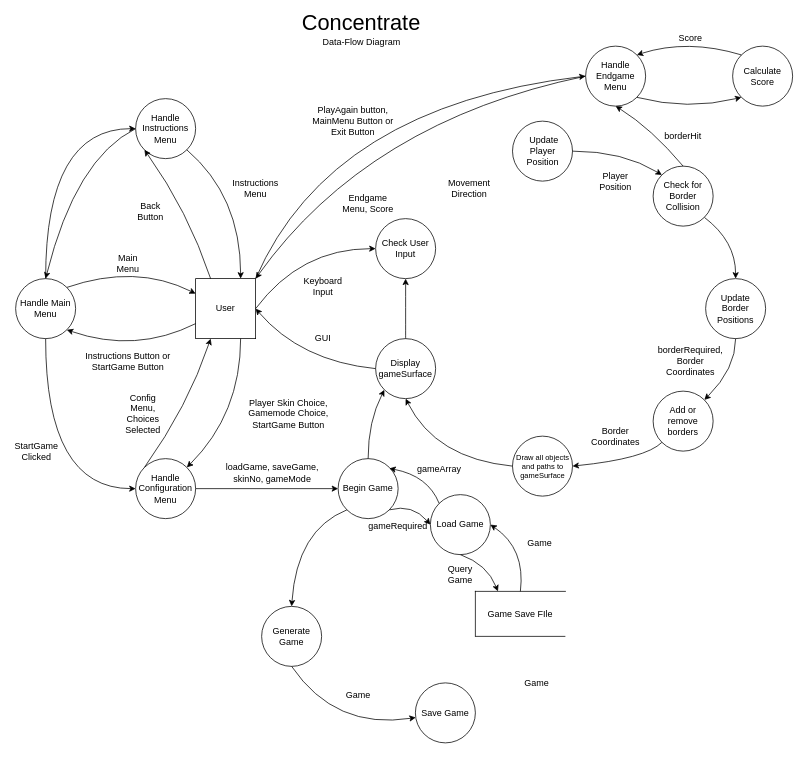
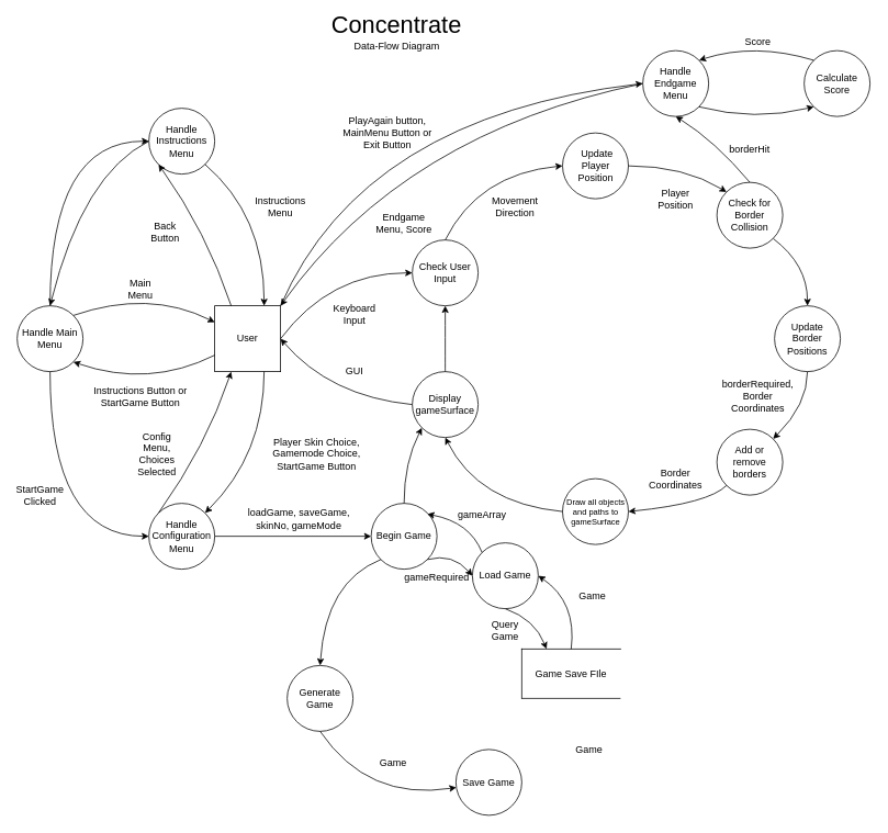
  <mxCell id="0" />
  <mxCell id="1" parent="0" />
  <mxCell id="2" value="User" style="whiteSpace=wrap;html=1;aspect=fixed;" parent="1" vertex="1"><mxGeometry x="260" y="371" width="80" height="80" as="geometry" /></mxCell>
  <mxCell id="3" value="Handle Instructions Menu" style="ellipse;whiteSpace=wrap;html=1;aspect=fixed;" parent="1" vertex="1"><mxGeometry x="180" y="131" width="80" height="80" as="geometry" /></mxCell>
  <mxCell id="4" value="" style="curved=1;endArrow=classic;html=1;exitX=1;exitY=0;exitDx=0;exitDy=0;entryX=0;entryY=0.25;entryDx=0;entryDy=0;" parent="1" source="9" target="2" edge="1"><mxGeometry width="50" height="50" relative="1" as="geometry"><mxPoint x="670" y="381" as="sourcePoint" /><mxPoint x="620" y="431" as="targetPoint" /><Array as="points"><mxPoint x="180" y="351" /></Array></mxGeometry></mxCell>
  <mxCell id="5" value="Instructions Button or StartGame Button" style="text;html=1;strokeColor=none;fillColor=none;align=center;verticalAlign=middle;whiteSpace=wrap;rounded=0;" parent="1" vertex="1"><mxGeometry x="95" y="471" width="150" height="20" as="geometry" /></mxCell>
  <mxCell id="6" value="" style="curved=1;endArrow=classic;html=1;exitX=1;exitY=1;exitDx=0;exitDy=0;entryX=0.75;entryY=0;entryDx=0;entryDy=0;" parent="1" source="3" target="2" edge="1"><mxGeometry width="50" height="50" relative="1" as="geometry"><mxPoint x="620" y="421" as="sourcePoint" /><mxPoint x="670" y="371" as="targetPoint" /><Array as="points"><mxPoint x="320" y="261" /></Array></mxGeometry></mxCell>
  <mxCell id="7" value="Instructions Menu" style="text;html=1;strokeColor=none;fillColor=none;align=center;verticalAlign=middle;whiteSpace=wrap;rounded=0;" parent="1" vertex="1"><mxGeometry x="320" y="241" width="40" height="20" as="geometry" /></mxCell>
  <mxCell id="8" value="Back Button" style="text;html=1;strokeColor=none;fillColor=none;align=center;verticalAlign=middle;whiteSpace=wrap;rounded=0;" parent="1" vertex="1"><mxGeometry x="180" y="271" width="40" height="20" as="geometry" /></mxCell>
  <mxCell id="9" value="Handle Main Menu" style="ellipse;whiteSpace=wrap;html=1;aspect=fixed;" parent="1" vertex="1"><mxGeometry x="20" y="371" width="80" height="80" as="geometry" /></mxCell>
  <mxCell id="10" value="" style="curved=1;endArrow=classic;html=1;exitX=0;exitY=0.5;exitDx=0;exitDy=0;entryX=0.5;entryY=0;entryDx=0;entryDy=0;" parent="1" source="3" target="9" edge="1"><mxGeometry width="50" height="50" relative="1" as="geometry"><mxPoint x="620" y="401" as="sourcePoint" /><mxPoint x="670" y="351" as="targetPoint" /><Array as="points"><mxPoint x="100" y="211" /></Array></mxGeometry></mxCell>
  <mxCell id="11" value="" style="curved=1;endArrow=classic;html=1;exitX=0.25;exitY=0;exitDx=0;exitDy=0;entryX=0;entryY=1;entryDx=0;entryDy=0;" parent="1" source="2" target="3" edge="1"><mxGeometry width="50" height="50" relative="1" as="geometry"><mxPoint x="620" y="401" as="sourcePoint" /><mxPoint x="670" y="351" as="targetPoint" /><Array as="points"><mxPoint x="250" y="281" /></Array></mxGeometry></mxCell>
  <mxCell id="12" value="" style="curved=1;endArrow=classic;html=1;exitX=0;exitY=0.75;exitDx=0;exitDy=0;entryX=1;entryY=1;entryDx=0;entryDy=0;" parent="1" source="2" target="9" edge="1"><mxGeometry width="50" height="50" relative="1" as="geometry"><mxPoint x="670" y="341" as="sourcePoint" /><mxPoint x="620" y="391" as="targetPoint" /><Array as="points"><mxPoint x="180" y="471" /></Array></mxGeometry></mxCell>
  <mxCell id="13" value="Main Menu" style="text;html=1;strokeColor=none;fillColor=none;align=center;verticalAlign=middle;whiteSpace=wrap;rounded=0;" parent="1" vertex="1"><mxGeometry x="150" y="341" width="40" height="20" as="geometry" /></mxCell>
  <mxCell id="14" value="" style="curved=1;endArrow=classic;html=1;exitX=0.5;exitY=0;exitDx=0;exitDy=0;entryX=0;entryY=0.5;entryDx=0;entryDy=0;" parent="1" source="9" target="3" edge="1"><mxGeometry width="50" height="50" relative="1" as="geometry"><mxPoint x="620" y="381" as="sourcePoint" /><mxPoint x="122" y="143" as="targetPoint" /><Array as="points"><mxPoint x="60" y="171" /></Array></mxGeometry></mxCell>
  <mxCell id="15" value="Handle Configuration Menu" style="ellipse;whiteSpace=wrap;html=1;aspect=fixed;" parent="1" vertex="1"><mxGeometry x="180" y="611" width="80" height="80" as="geometry" /></mxCell>
  <mxCell id="16" value="" style="curved=1;endArrow=classic;html=1;exitX=0.75;exitY=1;exitDx=0;exitDy=0;entryX=1;entryY=0;entryDx=0;entryDy=0;" parent="1" source="2" target="15" edge="1"><mxGeometry width="50" height="50" relative="1" as="geometry"><mxPoint x="390" y="561" as="sourcePoint" /><mxPoint x="340" y="611" as="targetPoint" /><Array as="points"><mxPoint x="320" y="551" /></Array></mxGeometry></mxCell>
  <mxCell id="17" value="" style="curved=1;endArrow=classic;html=1;exitX=0.5;exitY=1;exitDx=0;exitDy=0;entryX=0;entryY=0.5;entryDx=0;entryDy=0;" parent="1" source="9" target="15" edge="1"><mxGeometry width="50" height="50" relative="1" as="geometry"><mxPoint x="230" y="591" as="sourcePoint" /><mxPoint x="180" y="641" as="targetPoint" /><Array as="points"><mxPoint x="60" y="651" /></Array></mxGeometry></mxCell>
  <mxCell id="18" value="" style="curved=1;endArrow=classic;html=1;exitX=0;exitY=0;exitDx=0;exitDy=0;entryX=0.25;entryY=1;entryDx=0;entryDy=0;" parent="1" source="15" target="2" edge="1"><mxGeometry width="50" height="50" relative="1" as="geometry"><mxPoint x="260" y="581" as="sourcePoint" /><mxPoint x="310" y="531" as="targetPoint" /><Array as="points"><mxPoint x="250" y="541" /></Array></mxGeometry></mxCell>
  <mxCell id="19" value="StartGame Clicked" style="text;html=1;strokeColor=none;fillColor=none;align=center;verticalAlign=middle;whiteSpace=wrap;rounded=0;" parent="1" vertex="1"><mxGeometry x="28" y="591" width="40" height="20" as="geometry" /></mxCell>
  <mxCell id="20" value="Config Menu, Choices Selected" style="text;html=1;strokeColor=none;fillColor=none;align=center;verticalAlign=middle;whiteSpace=wrap;rounded=0;" parent="1" vertex="1"><mxGeometry x="170" y="541" width="40" height="20" as="geometry" /></mxCell>
  <mxCell id="21" value="Player Skin Choice, Gamemode Choice, StartGame Button" style="text;html=1;strokeColor=none;fillColor=none;align=center;verticalAlign=middle;whiteSpace=wrap;rounded=0;" parent="1" vertex="1"><mxGeometry x="329" y="541" width="110" height="20" as="geometry" /></mxCell>
  <mxCell id="22" value="Begin Game" style="ellipse;whiteSpace=wrap;html=1;aspect=fixed;" parent="1" vertex="1"><mxGeometry x="450" y="611" width="80" height="80" as="geometry" /></mxCell>
  <mxCell id="23" value="" style="endArrow=classic;html=1;exitX=1;exitY=0.5;exitDx=0;exitDy=0;entryX=0;entryY=0.5;entryDx=0;entryDy=0;" parent="1" source="15" target="22" edge="1"><mxGeometry width="50" height="50" relative="1" as="geometry"><mxPoint x="355" y="651" as="sourcePoint" /><mxPoint x="405" y="601" as="targetPoint" /></mxGeometry></mxCell>
  <mxCell id="24" value="Display gameSurface" style="ellipse;whiteSpace=wrap;html=1;aspect=fixed;" parent="1" vertex="1"><mxGeometry x="500" y="451" width="80" height="80" as="geometry" /></mxCell>
  <mxCell id="25" value="" style="curved=1;endArrow=classic;html=1;exitX=0.5;exitY=0;exitDx=0;exitDy=0;entryX=0;entryY=1;entryDx=0;entryDy=0;" parent="1" source="22" target="24" edge="1"><mxGeometry width="50" height="50" relative="1" as="geometry"><mxPoint x="270" y="431" as="sourcePoint" /><mxPoint x="527" y="524" as="targetPoint" /><Array as="points"><mxPoint x="490" y="561" /></Array></mxGeometry></mxCell>
  <mxCell id="26" value="Check User Input" style="ellipse;whiteSpace=wrap;html=1;aspect=fixed;" parent="1" vertex="1"><mxGeometry x="500" y="291" width="80" height="80" as="geometry" /></mxCell>
  <mxCell id="27" value="" style="curved=1;endArrow=classic;html=1;exitX=1;exitY=0.5;exitDx=0;exitDy=0;entryX=0;entryY=0.5;entryDx=0;entryDy=0;" parent="1" source="2" target="26" edge="1"><mxGeometry width="50" height="50" relative="1" as="geometry"><mxPoint x="270" y="531" as="sourcePoint" /><mxPoint x="320" y="481" as="targetPoint" /><Array as="points"><mxPoint x="400" y="331" /></Array></mxGeometry></mxCell>
  <mxCell id="28" value="Keyboard Input" style="text;html=1;strokeColor=none;fillColor=none;align=center;verticalAlign=middle;whiteSpace=wrap;rounded=0;" parent="1" vertex="1"><mxGeometry x="410" y="371" width="40" height="20" as="geometry" /></mxCell>
  <mxCell id="29" value="" style="curved=1;endArrow=classic;html=1;exitX=0;exitY=0.5;exitDx=0;exitDy=0;entryX=1;entryY=0.5;entryDx=0;entryDy=0;" parent="1" source="24" target="2" edge="1"><mxGeometry width="50" height="50" relative="1" as="geometry"><mxPoint x="430" y="471" as="sourcePoint" /><mxPoint x="480" y="421" as="targetPoint" /><Array as="points"><mxPoint x="400" y="481" /></Array></mxGeometry></mxCell>
  <mxCell id="30" value="GUI" style="text;html=1;strokeColor=none;fillColor=none;align=center;verticalAlign=middle;whiteSpace=wrap;rounded=0;" parent="1" vertex="1"><mxGeometry x="410" y="441" width="40" height="20" as="geometry" /></mxCell>
  <mxCell id="31" value="&amp;nbsp;Update Player Position" style="ellipse;whiteSpace=wrap;html=1;aspect=fixed;labelPosition=center;verticalLabelPosition=middle;align=center;verticalAlign=middle;" parent="1" vertex="1"><mxGeometry x="682.5" y="161" width="80" height="80" as="geometry" /></mxCell>
  <mxCell id="32" value="Update Border Positions" style="ellipse;whiteSpace=wrap;html=1;aspect=fixed;" parent="1" vertex="1"><mxGeometry x="940" y="371" width="80" height="80" as="geometry" /></mxCell>
+ <mxCell id="33" value="" style="curved=1;endArrow=classic;html=1;exitX=0.5;exitY=0;exitDx=0;exitDy=0;entryX=0;entryY=0.5;entryDx=0;entryDy=0;" parent="1" source="26" target="31" edge="1"><mxGeometry width="50" height="50" relative="1" as="geometry"><mxPoint x="670" y="401" as="sourcePoint" /><mxPoint x="720" y="351" as="targetPoint" /><Array as="points"><mxPoint x="580" y="211" /></Array></mxGeometry></mxCell>
  <mxCell id="34" value="Movement Direction" style="text;html=1;strokeColor=none;fillColor=none;align=center;verticalAlign=middle;whiteSpace=wrap;rounded=0;" parent="1" vertex="1"><mxGeometry x="605" y="241" width="40" height="20" as="geometry" /></mxCell>
  <mxCell id="35" value="" style="curved=1;endArrow=classic;html=1;exitX=1;exitY=1;exitDx=0;exitDy=0;entryX=0.5;entryY=0;entryDx=0;entryDy=0;" parent="1" source="43" target="32" edge="1"><mxGeometry width="50" height="50" relative="1" as="geometry"><mxPoint x="790" y="201" as="sourcePoint" /><mxPoint x="932.5" y="111" as="targetPoint" /><Array as="points"><mxPoint x="980" y="321" /></Array></mxGeometry></mxCell>
  <mxCell id="36" value="Draw all objects and paths to gameSurface" style="ellipse;whiteSpace=wrap;html=1;aspect=fixed;labelPosition=center;verticalLabelPosition=middle;align=center;verticalAlign=middle;fontSize=10;" parent="1" vertex="1"><mxGeometry x="682.5" y="581" width="80" height="80" as="geometry" /></mxCell>
  <mxCell id="37" value="Add or remove borders" style="ellipse;whiteSpace=wrap;html=1;aspect=fixed;" parent="1" vertex="1"><mxGeometry x="870" y="521" width="80" height="80" as="geometry" /></mxCell>
  <mxCell id="38" value="" style="curved=1;endArrow=classic;html=1;exitX=0;exitY=1;exitDx=0;exitDy=0;entryX=1;entryY=0.5;entryDx=0;entryDy=0;" parent="1" source="37" target="36" edge="1"><mxGeometry width="50" height="50" relative="1" as="geometry"><mxPoint x="810" y="581" as="sourcePoint" /><mxPoint x="957.5" y="671" as="targetPoint" /><Array as="points"><mxPoint x="860" y="611" /></Array></mxGeometry></mxCell>
  <mxCell id="39" value="" style="curved=1;endArrow=classic;html=1;exitX=0;exitY=0.5;exitDx=0;exitDy=0;entryX=0.5;entryY=1;entryDx=0;entryDy=0;" parent="1" source="36" target="24" edge="1"><mxGeometry width="50" height="50" relative="1" as="geometry"><mxPoint x="670" y="541" as="sourcePoint" /><mxPoint x="720" y="491" as="targetPoint" /><Array as="points"><mxPoint x="580" y="611" /></Array></mxGeometry></mxCell>
  <mxCell id="40" value="" style="curved=1;endArrow=classic;html=1;exitX=0.5;exitY=0;exitDx=0;exitDy=0;entryX=0.5;entryY=1;entryDx=0;entryDy=0;" parent="1" source="24" target="26" edge="1"><mxGeometry width="50" height="50" relative="1" as="geometry"><mxPoint x="670" y="441" as="sourcePoint" /><mxPoint x="720" y="391" as="targetPoint" /><Array as="points" /></mxGeometry></mxCell>
  <mxCell id="41" value="Data-Flow Diagram" style="text;html=1;strokeColor=none;fillColor=none;align=center;verticalAlign=middle;whiteSpace=wrap;rounded=0;" parent="1" vertex="1"><mxGeometry x="426" y="46" width="111" height="20" as="geometry" /></mxCell>
  <mxCell id="42" value="Concentrate" style="text;html=1;strokeColor=none;fillColor=none;align=center;verticalAlign=middle;whiteSpace=wrap;rounded=0;fontSize=29;" parent="1" vertex="1"><mxGeometry x="461" y="20" width="40" height="20" as="geometry" /></mxCell>
  <mxCell id="43" value="Check for Border Collision" style="ellipse;whiteSpace=wrap;html=1;aspect=fixed;" parent="1" vertex="1"><mxGeometry x="870" y="221" width="80" height="80" as="geometry" /></mxCell>
  <mxCell id="44" value="" style="curved=1;endArrow=classic;html=1;exitX=1;exitY=0.5;exitDx=0;exitDy=0;entryX=0;entryY=0;entryDx=0;entryDy=0;" parent="1" source="31" target="43" edge="1"><mxGeometry width="50" height="50" relative="1" as="geometry"><mxPoint x="762.5" y="201" as="sourcePoint" /><mxPoint x="900" y="371" as="targetPoint" /><Array as="points"><mxPoint x="830" y="201" /></Array></mxGeometry></mxCell>
  <mxCell id="45" value="borderRequired, Border Coordinates" style="text;html=1;strokeColor=none;fillColor=none;align=center;verticalAlign=middle;whiteSpace=wrap;rounded=0;" parent="1" vertex="1"><mxGeometry x="900" y="471" width="40" height="20" as="geometry" /></mxCell>
  <mxCell id="46" value="" style="curved=1;endArrow=classic;html=1;exitX=0.5;exitY=1;exitDx=0;exitDy=0;entryX=1;entryY=0;entryDx=0;entryDy=0;" parent="1" source="32" target="37" edge="1"><mxGeometry width="50" height="50" relative="1" as="geometry"><mxPoint x="460" y="441" as="sourcePoint" /><mxPoint x="510" y="391" as="targetPoint" /><Array as="points"><mxPoint x="980" y="491" /></Array></mxGeometry></mxCell>
  <mxCell id="47" value="Handle Endgame Menu" style="ellipse;whiteSpace=wrap;html=1;aspect=fixed;" parent="1" vertex="1"><mxGeometry x="780" y="61" width="80" height="80" as="geometry" /></mxCell>
  <mxCell id="48" value="" style="curved=1;endArrow=classic;html=1;exitX=0;exitY=0.5;exitDx=0;exitDy=0;entryX=1;entryY=0;entryDx=0;entryDy=0;" parent="1" source="47" target="2" edge="1"><mxGeometry width="50" height="50" relative="1" as="geometry"><mxPoint x="590" y="421" as="sourcePoint" /><mxPoint x="640" y="371" as="targetPoint" /><Array as="points"><mxPoint x="490" y="161" /></Array></mxGeometry></mxCell>
  <mxCell id="49" value="Endgame Menu, Score" style="text;html=1;strokeColor=none;fillColor=none;align=center;verticalAlign=middle;whiteSpace=wrap;rounded=0;" parent="1" vertex="1"><mxGeometry x="450" y="261" width="80" height="20" as="geometry" /></mxCell>
  <mxCell id="50" value="" style="curved=1;endArrow=classic;html=1;exitX=1;exitY=0;exitDx=0;exitDy=0;entryX=0;entryY=0.5;entryDx=0;entryDy=0;" parent="1" source="2" target="47" edge="1"><mxGeometry width="50" height="50" relative="1" as="geometry"><mxPoint x="590" y="421" as="sourcePoint" /><mxPoint x="640" y="371" as="targetPoint" /><Array as="points"><mxPoint x="440" y="141" /></Array></mxGeometry></mxCell>
  <mxCell id="51" value="PlayAgain button, MainMenu Button or Exit Button" style="text;html=1;strokeColor=none;fillColor=none;align=center;verticalAlign=middle;whiteSpace=wrap;rounded=0;" parent="1" vertex="1"><mxGeometry x="410" y="151" width="120" height="20" as="geometry" /></mxCell>
  <mxCell id="52" value="" style="curved=1;endArrow=classic;html=1;exitX=0.5;exitY=0;exitDx=0;exitDy=0;entryX=0.5;entryY=1;entryDx=0;entryDy=0;" parent="1" source="43" target="47" edge="1"><mxGeometry width="50" height="50" relative="1" as="geometry"><mxPoint x="590" y="311" as="sourcePoint" /><mxPoint x="640" y="261" as="targetPoint" /><Array as="points"><mxPoint x="868" y="171" /></Array></mxGeometry></mxCell>
  <mxCell id="53" value="borderHit" style="text;html=1;strokeColor=none;fillColor=none;align=center;verticalAlign=middle;whiteSpace=wrap;rounded=0;" parent="1" vertex="1"><mxGeometry x="890" y="171" width="40" height="20" as="geometry" /></mxCell>
  <mxCell id="54" value="Border Coordinates" style="text;html=1;strokeColor=none;fillColor=none;align=center;verticalAlign=middle;whiteSpace=wrap;rounded=0;" parent="1" vertex="1"><mxGeometry x="800" y="571" width="40" height="20" as="geometry" /></mxCell>
  <mxCell id="55" value="Player Position" style="text;html=1;strokeColor=none;fillColor=none;align=center;verticalAlign=middle;whiteSpace=wrap;rounded=0;" parent="1" vertex="1"><mxGeometry x="800" y="231" width="40" height="20" as="geometry" /></mxCell>
  <mxCell id="56" value="Calculate Score" style="ellipse;whiteSpace=wrap;html=1;aspect=fixed;fontSize=12;" parent="1" vertex="1"><mxGeometry x="976" y="61" width="80" height="80" as="geometry" /></mxCell>
  <mxCell id="57" value="" style="curved=1;endArrow=classic;html=1;fontSize=12;exitX=0;exitY=0;exitDx=0;exitDy=0;entryX=1;entryY=0;entryDx=0;entryDy=0;" parent="1" source="56" target="47" edge="1"><mxGeometry width="50" height="50" relative="1" as="geometry"><mxPoint x="666" y="147" as="sourcePoint" /><mxPoint x="616" y="197" as="targetPoint" /><Array as="points"><mxPoint x="916" y="51" /></Array></mxGeometry></mxCell>
  <mxCell id="58" value="" style="curved=1;endArrow=classic;html=1;fontSize=12;entryX=0;entryY=1;entryDx=0;entryDy=0;exitX=1;exitY=1;exitDx=0;exitDy=0;" parent="1" source="47" target="56" edge="1"><mxGeometry width="50" height="50" relative="1" as="geometry"><mxPoint x="856" y="129" as="sourcePoint" /><mxPoint x="616" y="197" as="targetPoint" /><Array as="points"><mxPoint x="916" y="147" /></Array></mxGeometry></mxCell>
  <mxCell id="59" value="Score" style="text;html=1;strokeColor=none;fillColor=none;align=center;verticalAlign=middle;whiteSpace=wrap;rounded=0;fontSize=12;" parent="1" vertex="1"><mxGeometry x="900" y="41" width="40" height="20" as="geometry" /></mxCell>
  <mxCell id="60" value="Generate Game" style="ellipse;whiteSpace=wrap;html=1;aspect=fixed;" parent="1" vertex="1"><mxGeometry x="348" y="808" width="80" height="80" as="geometry" /></mxCell>
  <mxCell id="61" value="Game Save FIle" style="shape=partialRectangle;whiteSpace=wrap;html=1;bottom=0;right=0;fillColor=none;" parent="1" vertex="1"><mxGeometry x="633" y="788" width="120" height="60" as="geometry" /></mxCell>
  <mxCell id="62" value="" style="endArrow=none;html=1;exitX=0;exitY=1;exitDx=0;exitDy=0;entryX=1;entryY=1;entryDx=0;entryDy=0;" parent="1" source="61" target="61" edge="1"><mxGeometry width="50" height="50" relative="1" as="geometry"><mxPoint x="590" y="634" as="sourcePoint" /><mxPoint x="640" y="584" as="targetPoint" /></mxGeometry></mxCell>
  <mxCell id="63" value="" style="curved=1;endArrow=classic;html=1;exitX=0;exitY=1;exitDx=0;exitDy=0;entryX=0.5;entryY=0;entryDx=0;entryDy=0;" parent="1" source="22" target="60" edge="1"><mxGeometry width="50" height="50" relative="1" as="geometry"><mxPoint x="590" y="634" as="sourcePoint" /><mxPoint x="640" y="584" as="targetPoint" /><Array as="points"><mxPoint x="395" y="706" /></Array></mxGeometry></mxCell>
  <mxCell id="64" value="" style="curved=1;endArrow=classic;html=1;exitX=0.5;exitY=1;exitDx=0;exitDy=0;" parent="1" source="60" target="65" edge="1"><mxGeometry width="50" height="50" relative="1" as="geometry"><mxPoint x="590" y="634" as="sourcePoint" /><mxPoint x="640" y="584" as="targetPoint" /><Array as="points"><mxPoint x="446" y="973" /></Array></mxGeometry></mxCell>
  <mxCell id="65" value="Save Game" style="ellipse;whiteSpace=wrap;html=1;aspect=fixed;" parent="1" vertex="1"><mxGeometry x="553" y="910" width="80" height="80" as="geometry" /></mxCell>
  <mxCell id="66" value="Game" style="text;html=1;strokeColor=none;fillColor=none;align=center;verticalAlign=middle;whiteSpace=wrap;rounded=0;" parent="1" vertex="1"><mxGeometry x="695" y="896" width="40" height="29" as="geometry" /></mxCell>
  <mxCell id="67" value="Game" style="text;html=1;strokeColor=none;fillColor=none;align=center;verticalAlign=middle;whiteSpace=wrap;rounded=0;" parent="1" vertex="1"><mxGeometry x="457" y="916.5" width="40" height="20" as="geometry" /></mxCell>
  <mxCell id="68" value="Load Game" style="ellipse;whiteSpace=wrap;html=1;aspect=fixed;" parent="1" vertex="1"><mxGeometry x="573" y="659" width="80" height="80" as="geometry" /></mxCell>
  <mxCell id="69" value="" style="curved=1;endArrow=classic;html=1;exitX=1;exitY=1;exitDx=0;exitDy=0;entryX=0;entryY=0.5;entryDx=0;entryDy=0;" parent="1" source="22" target="68" edge="1"><mxGeometry width="50" height="50" relative="1" as="geometry"><mxPoint x="590" y="634" as="sourcePoint" /><mxPoint x="640" y="584" as="targetPoint" /><Array as="points"><mxPoint x="549" y="671" /></Array></mxGeometry></mxCell>
  <mxCell id="70" value="" style="curved=1;endArrow=classic;html=1;exitX=0;exitY=0;exitDx=0;exitDy=0;entryX=0.854;entryY=0.163;entryDx=0;entryDy=0;entryPerimeter=0;" parent="1" source="68" target="22" edge="1"><mxGeometry width="50" height="50" relative="1" as="geometry"><mxPoint x="590" y="634" as="sourcePoint" /><mxPoint x="640" y="584" as="targetPoint" /><Array as="points"><mxPoint x="570" y="634" /></Array></mxGeometry></mxCell>
  <mxCell id="71" value="gameRequired" style="text;html=1;strokeColor=none;fillColor=none;align=center;verticalAlign=middle;whiteSpace=wrap;rounded=0;" parent="1" vertex="1"><mxGeometry x="510" y="691" width="40" height="20" as="geometry" /></mxCell>
  <mxCell id="72" value="gameArray" style="text;html=1;strokeColor=none;fillColor=none;align=center;verticalAlign=middle;whiteSpace=wrap;rounded=0;" parent="1" vertex="1"><mxGeometry x="565" y="615" width="40" height="20" as="geometry" /></mxCell>
  <mxCell id="73" value="" style="curved=1;endArrow=classic;html=1;exitX=0.5;exitY=0;exitDx=0;exitDy=0;entryX=1;entryY=0.5;entryDx=0;entryDy=0;" parent="1" source="61" target="68" edge="1"><mxGeometry width="50" height="50" relative="1" as="geometry"><mxPoint x="643" y="820" as="sourcePoint" /><mxPoint x="693" y="770" as="targetPoint" /><Array as="points"><mxPoint x="700" y="731" /></Array></mxGeometry></mxCell>
  <mxCell id="74" value="Game" style="text;html=1;strokeColor=none;fillColor=none;align=center;verticalAlign=middle;whiteSpace=wrap;rounded=0;" parent="1" vertex="1"><mxGeometry x="699" y="714" width="40" height="20" as="geometry" /></mxCell>
  <mxCell id="75" value="" style="curved=1;endArrow=classic;html=1;exitX=0.5;exitY=1;exitDx=0;exitDy=0;entryX=0.25;entryY=0;entryDx=0;entryDy=0;" parent="1" source="68" target="61" edge="1"><mxGeometry width="50" height="50" relative="1" as="geometry"><mxPoint x="643" y="820" as="sourcePoint" /><mxPoint x="693" y="770" as="targetPoint" /><Array as="points"><mxPoint x="649" y="752" /></Array></mxGeometry></mxCell>
  <mxCell id="76" value="Query Game" style="text;html=1;strokeColor=none;fillColor=none;align=center;verticalAlign=middle;whiteSpace=wrap;rounded=0;" parent="1" vertex="1"><mxGeometry x="593" y="755" width="40" height="20" as="geometry" /></mxCell>
  <mxCell id="77" value="loadGame, saveGame, skinNo, gameMode" style="text;html=1;strokeColor=none;fillColor=none;align=center;verticalAlign=middle;whiteSpace=wrap;rounded=0;" parent="1" vertex="1"><mxGeometry x="290" y="620" width="145" height="20" as="geometry" /></mxCell>
